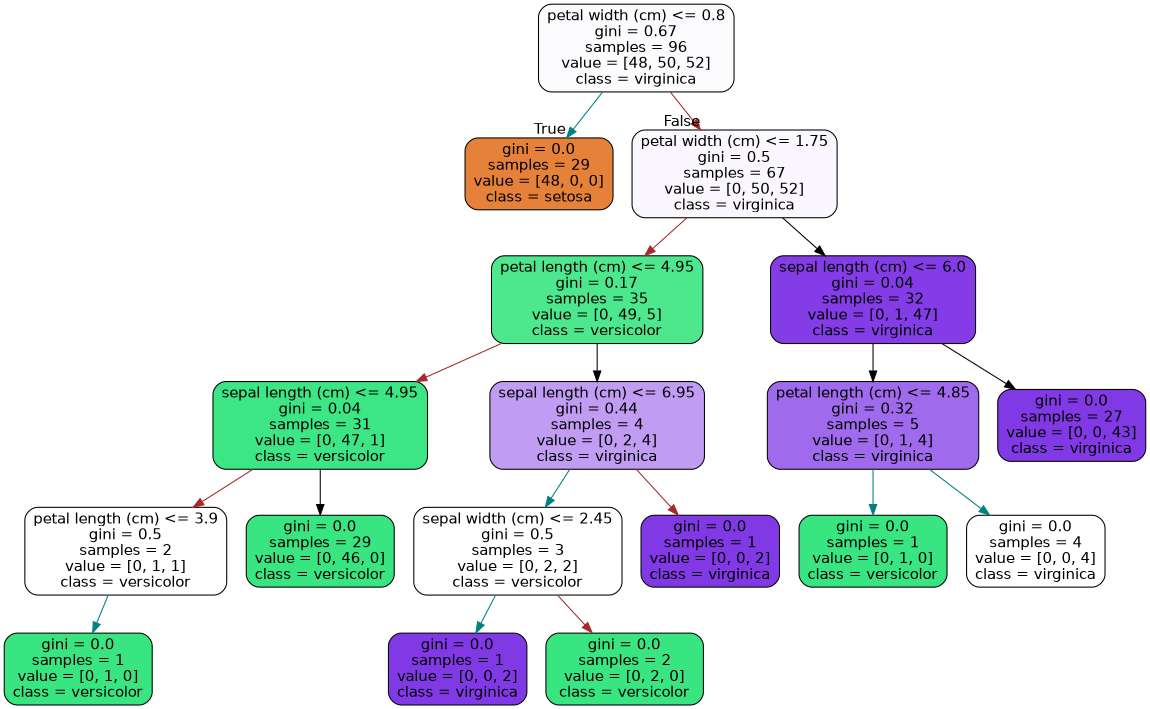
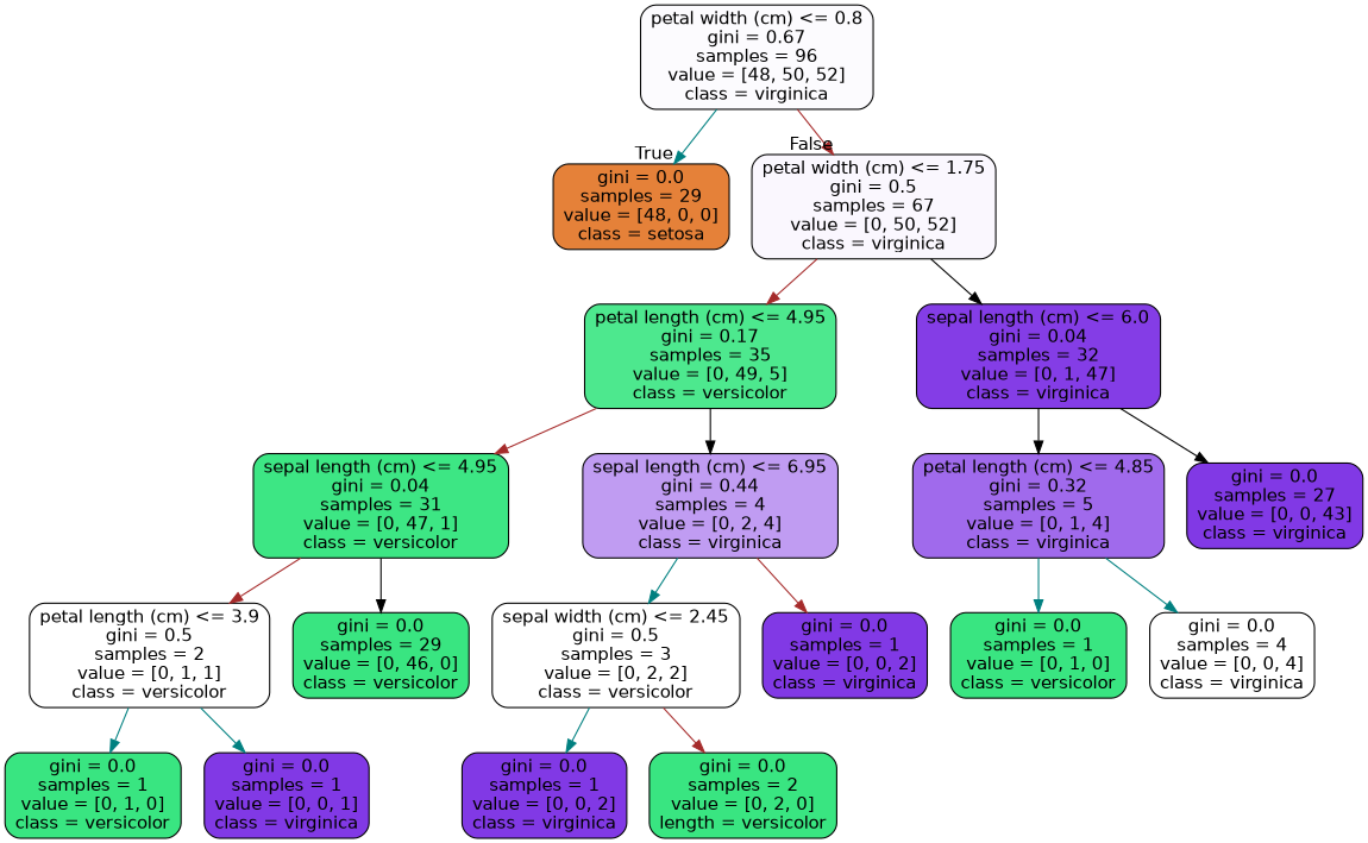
  digraph {
    node [color=black fillcolor="#8139e5" fontname=helvetica shape=box style="filled, rounded"]
    edge [color=teal fontname=helvetica]
    n1 [fillcolor="#fcfbfe" label="petal width (cm) <= 0.8\ngini = 0.67\nsamples = 96\nvalue = [48, 50, 52]\nclass = virginica"]
    n2 [fillcolor="#e58139" label="gini = 0.0\nsamples = 29\nvalue = [48, 0, 0]\nclass = setosa"]
    n3 [fillcolor="#faf7fe" label="petal width (cm) <= 1.75\ngini = 0.5\nsamples = 67\nvalue = [0, 50, 52]\nclass = virginica"]
    n4 [fillcolor="#4de88e" label="petal length (cm) <= 4.95\ngini = 0.17\nsamples = 35\nvalue = [0, 49, 5]\nclass = versicolor"]
    n5 [fillcolor="#843de6" label="sepal length (cm) <= 6.0\ngini = 0.04\nsamples = 32\nvalue = [0, 1, 47]\nclass = virginica"]
    n6 [fillcolor="#3de684" label="sepal length (cm) <= 4.95\ngini = 0.04\nsamples = 31\nvalue = [0, 47, 1]\nclass = versicolor"]
    n7 [fillcolor="#c09cf2" label="sepal length (cm) <= 6.95\ngini = 0.44\nsamples = 4\nvalue = [0, 2, 4]\nclass = virginica"]
    n8 [fillcolor="#a06aec" label="petal length (cm) <= 4.85\ngini = 0.32\nsamples = 5\nvalue = [0, 1, 4]\nclass = virginica"]
    n9 [label="gini = 0.0\nsamples = 27\nvalue = [0, 0, 43]\nclass = virginica"]
    n10 [fillcolor="#ffffff" label="petal length (cm) <= 3.9\ngini = 0.5\nsamples = 2\nvalue = [0, 1, 1]\nclass = versicolor"]
    n11 [fillcolor="#39e581" label="gini = 0.0\nsamples = 29\nvalue = [0, 46, 0]\nclass = versicolor"]
    n12 [fillcolor="#ffffff" label="sepal width (cm) <= 2.45\ngini = 0.5\nsamples = 3\nvalue = [0, 2, 2]\nclass = versicolor"]
    n13 [label="gini = 0.0\nsamples = 1\nvalue = [0, 0, 2]\nclass = virginica"]
    n14 [fillcolor="#39e581" label="gini = 0.0\nsamples = 1\nvalue = [0, 1, 0]\nclass = versicolor"]
+   n15 [label="gini = 0.0\nsamples = 1\nvalue = [0, 0, 1]\nclass = virginica"]
    n16 [label="gini = 0.0\nsamples = 1\nvalue = [0, 0, 2]\nclass = virginica"]
-   n17 [fillcolor="#39e581" label="gini = 0.0\nsamples = 2\nvalue = [0, 2, 0]\nclass = versicolor"]
+   n17 [fillcolor="#39e581" label="gini = 0.0\nsamples = 2\nvalue = [0, 2, 0]\nlength = versicolor"]
    n18 [fillcolor="#39e581" label="gini = 0.0\nsamples = 1\nvalue = [0, 1, 0]\nclass = versicolor"]
    n19 [fillcolor="#ffffff" label="gini = 0.0\nsamples = 4\nvalue = [0, 0, 4]\nclass = virginica"]
    n1 -> n2 [headlabel=True labelangle=45 labeldistance=2.5]
    n1 -> n3 [color=brown headlabel=False labelangle=-45 labeldistance=2.5]
    n3 -> n4 [color=brown]
    n3 -> n5 [color=black]
    n4 -> n6 [color=brown]
    n4 -> n7 [color=black]
    n5 -> n8 [color=black]
    n5 -> n9 [color=black]
    n6 -> n10 [color=brown]
    n6 -> n11 [color=black]
    n7 -> n12
    n7 -> n13 [color=brown]
    n8 -> n18
    n8 -> n19
    n10 -> n14
+   n10 -> n15
    n12 -> n16
    n12 -> n17 [color=brown]
  }
